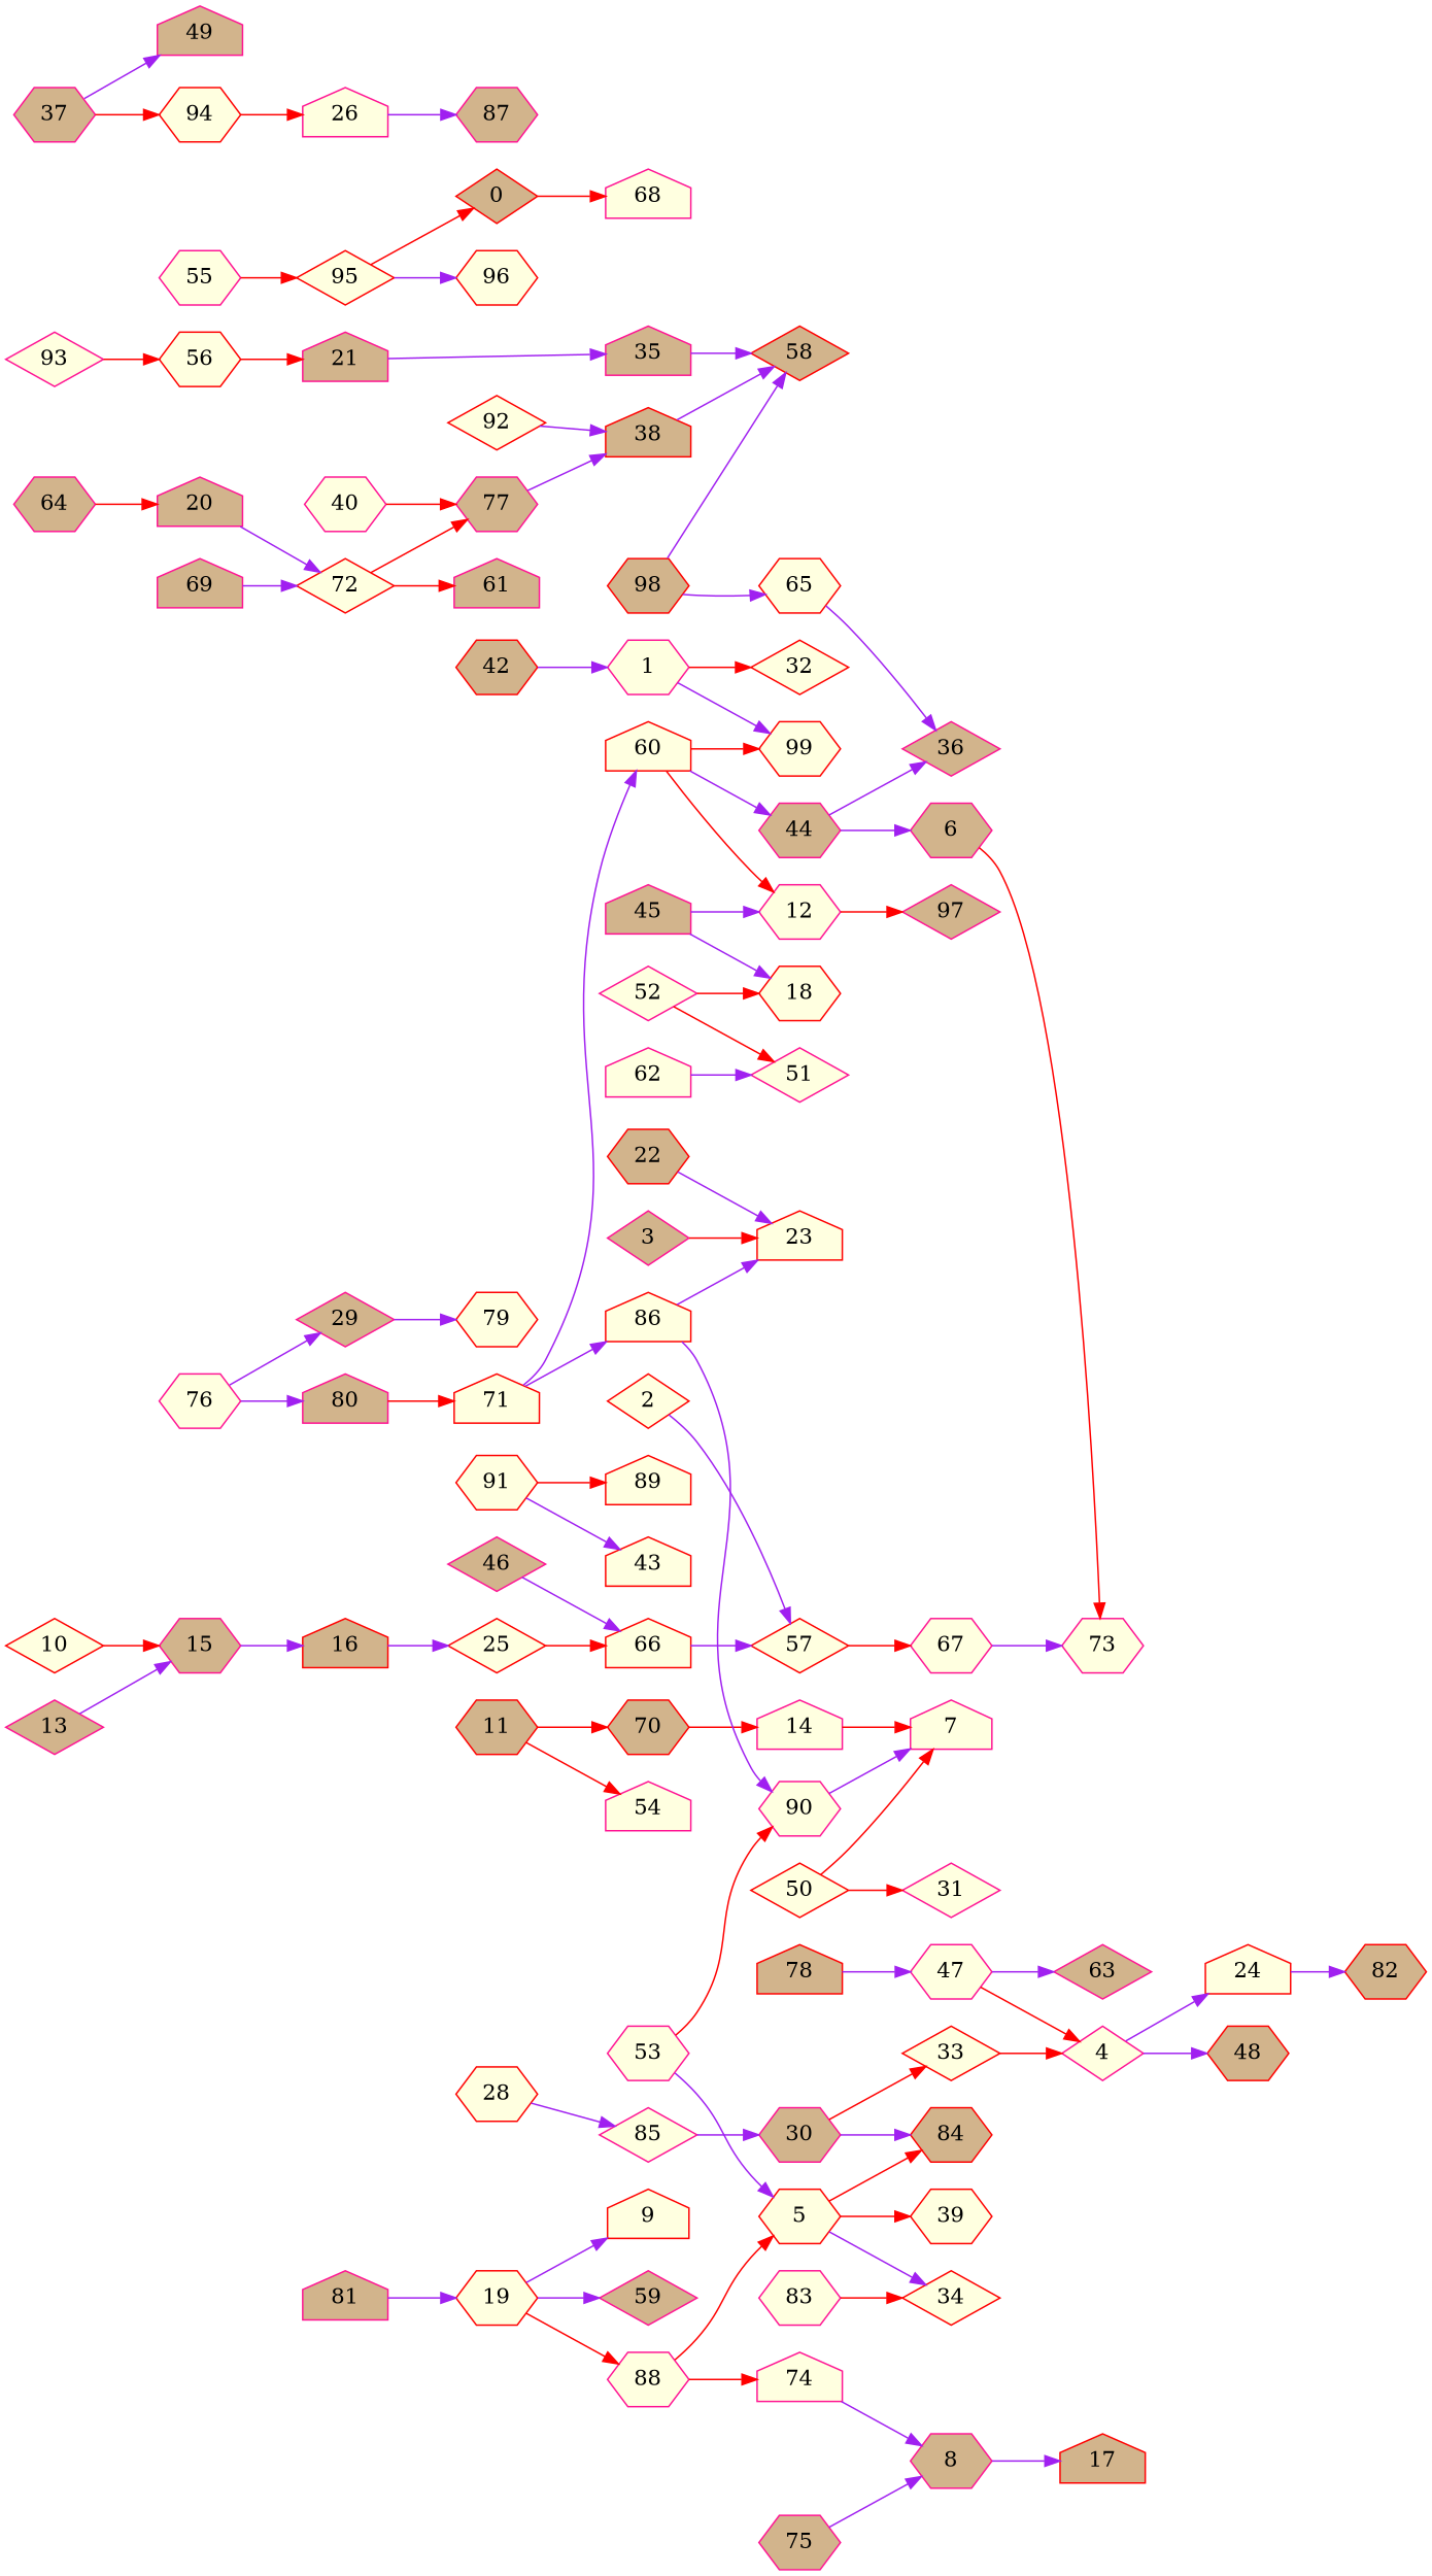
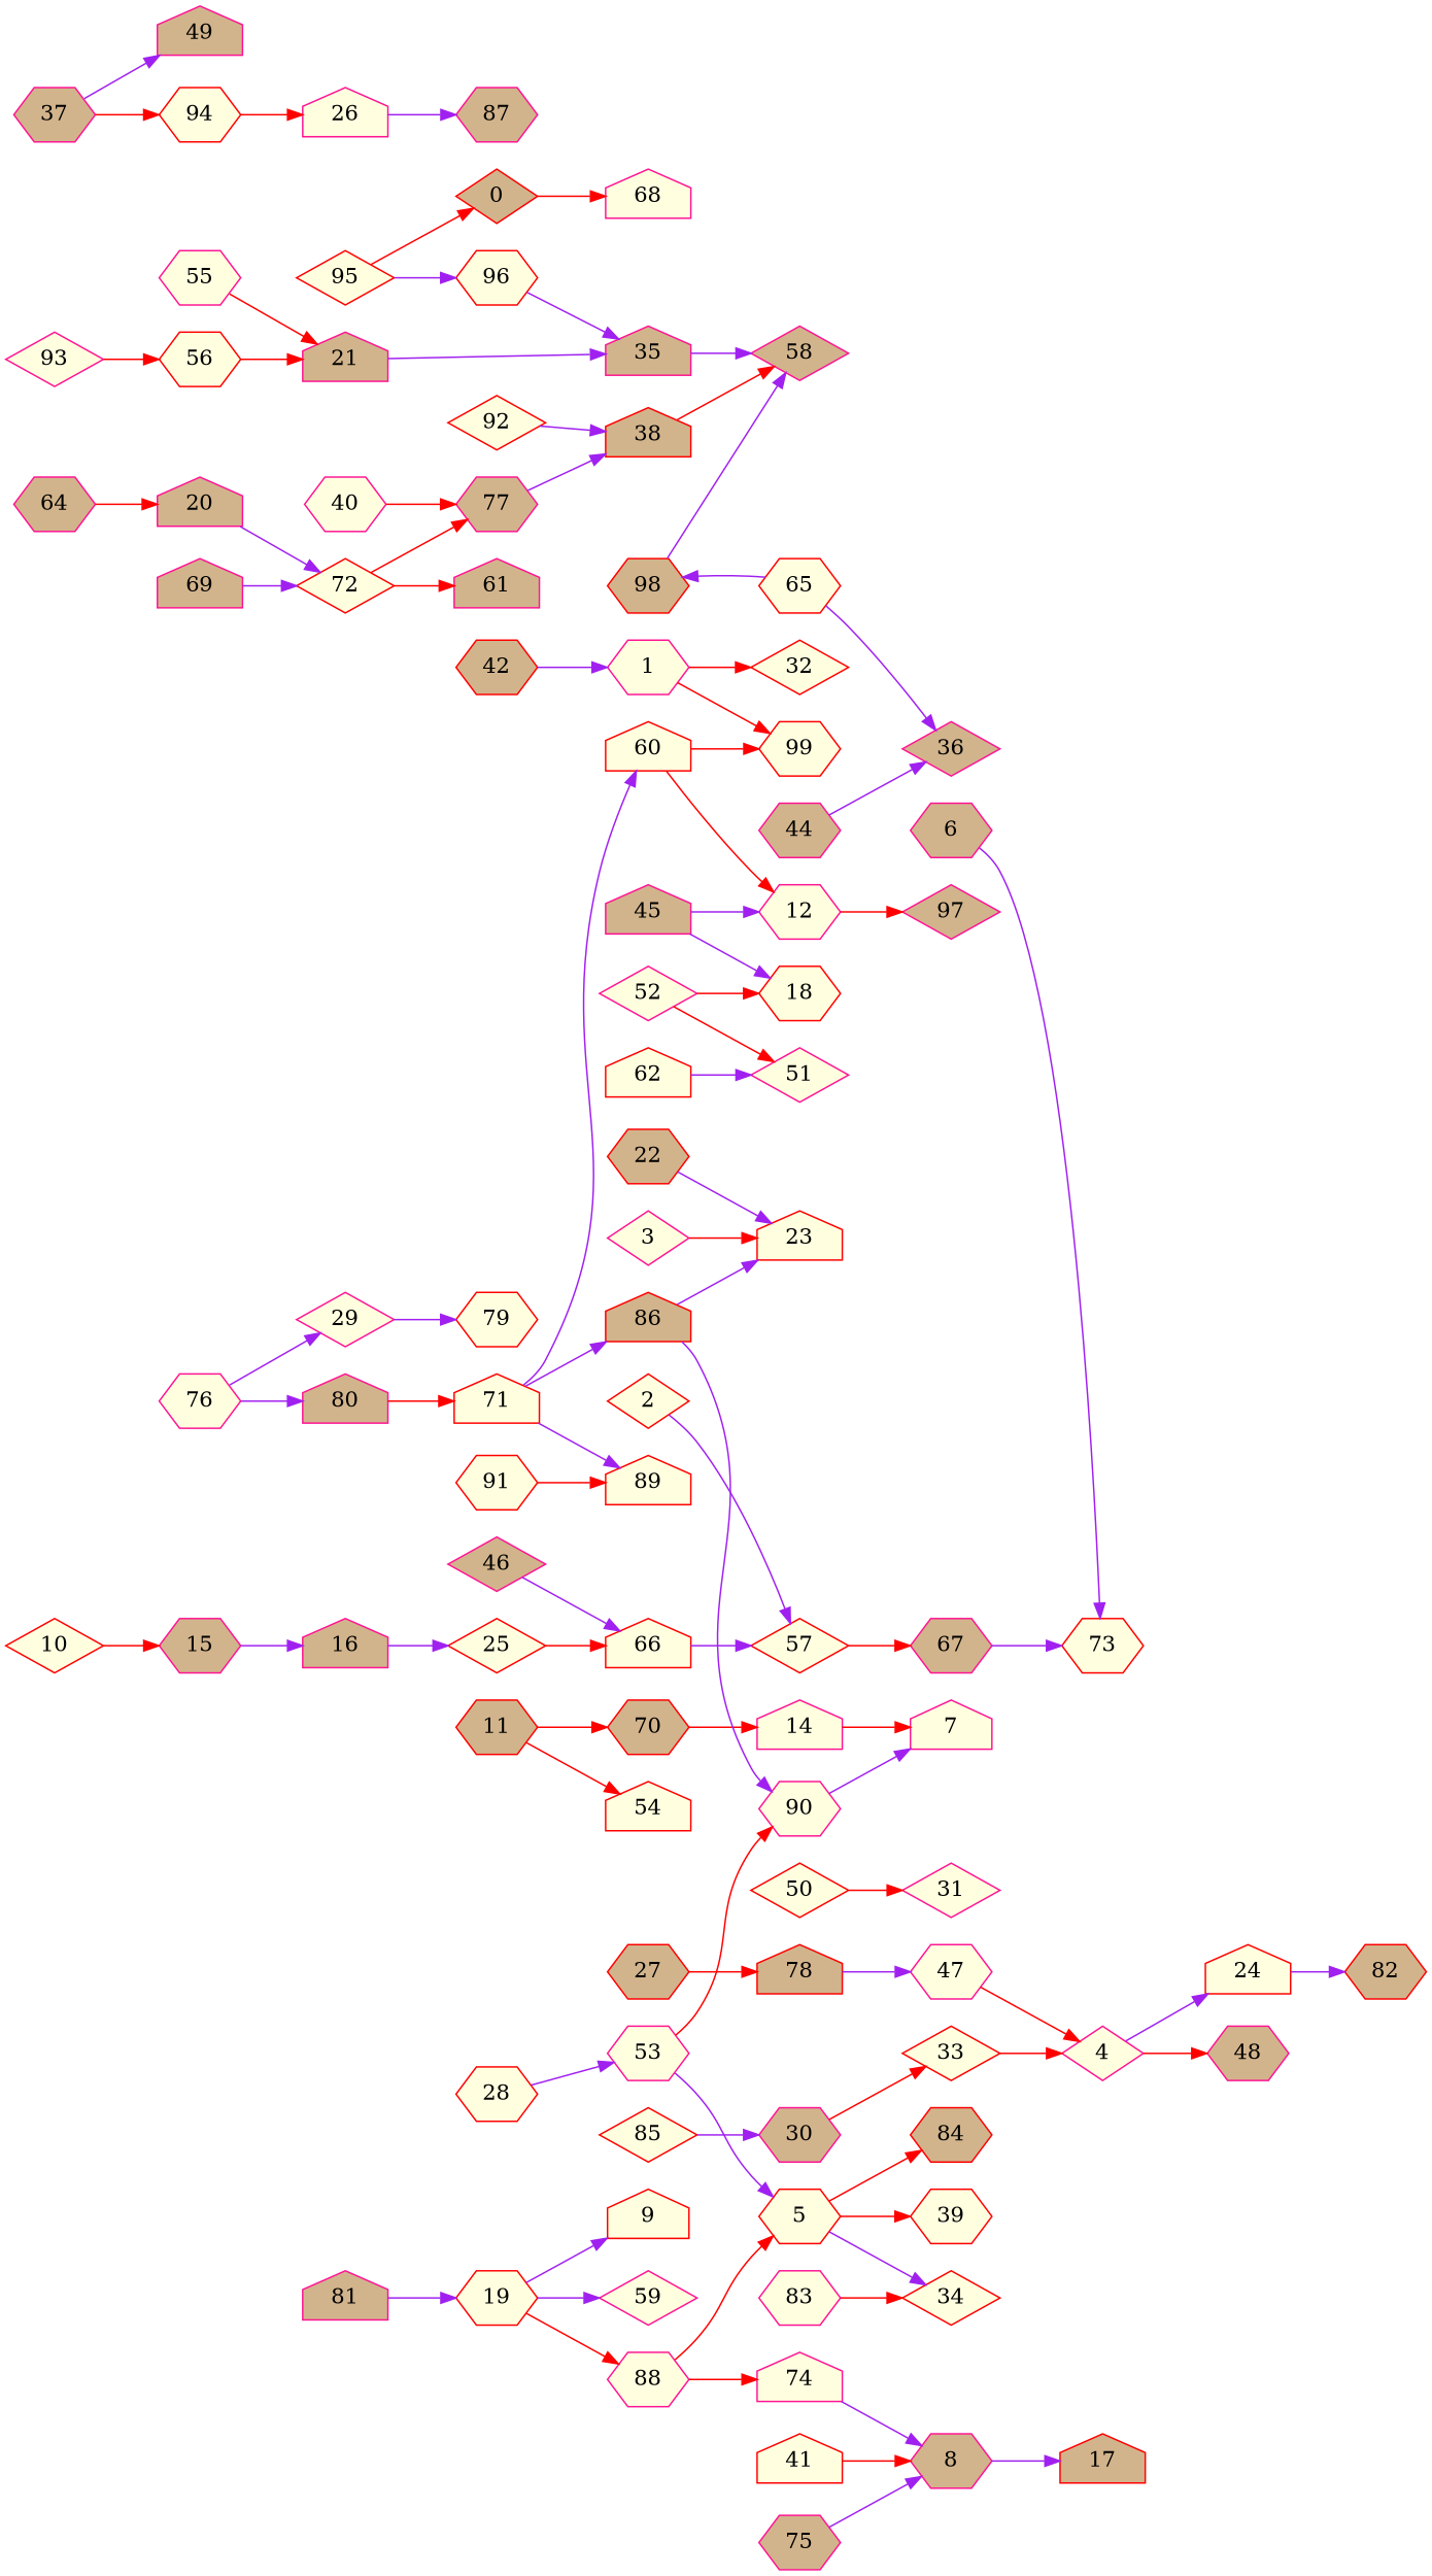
  digraph {
    rankdir=LR
    node [color=deeppink fillcolor=lightyellow shape=hexagon style=filled]
    edge [color=purple weight=2]
    0 [color=red fillcolor=tan shape=diamond]
    68 [shape=house]
    32 [color=red shape=diamond]
    1
    99 [color=red]
    2 [color=red shape=diamond]
    57 [color=red shape=diamond]
-   67
-   3 [fillcolor=tan shape=diamond]
+   67 [fillcolor=tan]
+   3 [shape=diamond]
    23 [color=red shape=house]
    4 [shape=diamond]
    24 [color=red shape=house]
-   48 [color=red fillcolor=tan]
+   48 [fillcolor=tan]
    82 [color=red fillcolor=tan]
    5 [color=red]
    34 [color=red shape=diamond]
    39 [color=red]
    84 [color=red fillcolor=tan]
    6 [fillcolor=tan]
-   73
+   73 [color=red]
    8 [fillcolor=tan]
    17 [color=red fillcolor=tan shape=house]
    10 [color=red shape=diamond]
    15 [fillcolor=tan]
-   16 [color=red fillcolor=tan shape=house]
+   16 [fillcolor=tan shape=house]
    11 [color=red fillcolor=tan]
-   54 [shape=house]
+   54 [color=red shape=house]
    70 [color=red fillcolor=tan]
    14 [shape=house]
    97 [fillcolor=tan shape=diamond]
    12
-   13 [fillcolor=tan shape=diamond]
    7 [shape=house]
    25 [color=red shape=diamond]
    66 [color=red shape=house]
    19 [color=red]
    9 [color=red shape=house]
-   59 [fillcolor=tan shape=diamond]
+   59 [shape=diamond]
    88
    74 [shape=house]
    20 [fillcolor=tan shape=house]
    72 [color=red shape=diamond]
    64 [fillcolor=tan]
    77 [fillcolor=tan]
    61 [fillcolor=tan shape=house]
    21 [fillcolor=tan shape=house]
    35 [fillcolor=tan shape=house]
-   58 [color=red fillcolor=tan shape=diamond]
+   58 [fillcolor=tan shape=diamond]
    22 [color=red fillcolor=tan]
    26 [shape=house]
    87 [fillcolor=tan]
+   27 [color=red fillcolor=tan]
    78 [color=red fillcolor=tan shape=house]
    47
    28 [color=red]
-   85 [shape=diamond]
+   85 [color=red shape=diamond]
    30 [fillcolor=tan]
-   29 [fillcolor=tan shape=diamond]
+   29 [shape=diamond]
    79 [color=red]
    33 [color=red shape=diamond]
    37 [fillcolor=tan]
    49 [fillcolor=tan shape=house]
    94 [color=red]
    38 [color=red fillcolor=tan shape=house]
    40
+   41 [color=red shape=house]
    42 [color=red fillcolor=tan]
    44 [fillcolor=tan]
    36 [fillcolor=tan shape=diamond]
    45 [fillcolor=tan shape=house]
    18 [color=red]
    46 [fillcolor=tan shape=diamond]
-   63 [fillcolor=tan shape=diamond]
    50 [color=red shape=diamond]
    31 [shape=diamond]
    52 [shape=diamond]
    51 [shape=diamond]
    53
    90
    55
    56 [color=red]
    60 [color=red shape=house]
-   62 [shape=house]
+   62 [color=red shape=house]
    65 [color=red]
    98 [color=red fillcolor=tan]
    69 [fillcolor=tan shape=house]
    71 [color=red shape=house]
-   86 [color=red shape=house]
+   86 [color=red fillcolor=tan shape=house]
    89 [color=red shape=house]
    75 [fillcolor=tan]
    76
    80 [fillcolor=tan shape=house]
    81 [fillcolor=tan shape=house]
    83
    91 [color=red]
-   43 [color=red shape=house]
    92 [color=red shape=diamond]
    93 [shape=diamond]
    95 [color=red shape=diamond]
    96 [color=red]
    0 -> 68 [color=red weight=7]
    1 -> 32 [color=red weight=9]
-   1 -> 99 [weight=7]
+   1 -> 99 [color=red weight=7]
    2 -> 57 [weight=1]
    57 -> 67 [color=red weight=6]
    67 -> 73 [weight=3]
    3 -> 23 [color=red weight=9]
    4 -> 24 [weight=6]
-   4 -> 48 [weight=17]
+   4 -> 48 [color=red weight=17]
    24 -> 82 [weight=3]
    5 -> 34
    5 -> 39 [color=red weight=1]
    5 -> 84 [color=red weight=1]
-   6 -> 73 [color=red weight=1]
+   6 -> 73 [weight=1]
    8 -> 17 [weight=7]
    10 -> 15 [color=red weight=22]
    15 -> 16 [weight=5]
    16 -> 25 [weight=13]
    11 -> 54 [color=red weight=8]
    11 -> 70 [color=red weight=12]
    70 -> 14 [color=red weight=5]
    14 -> 7 [color=red weight=5]
    12 -> 97 [color=red weight=5]
-   13 -> 15 [weight=9]
    25 -> 66 [color=red weight=13]
    66 -> 57 [weight=3]
    19 -> 9 [weight=12]
    19 -> 59 [weight=12]
    19 -> 88 [color=red weight=5]
    88 -> 5 [color=red weight=5]
    88 -> 74 [color=red weight=4]
    74 -> 8 [weight=5]
    20 -> 72 [weight=4]
    72 -> 77 [color=red weight=5]
    72 -> 61 [color=red weight=7]
    64 -> 20 [color=red weight=8]
    77 -> 38
    21 -> 35
    35 -> 58 [weight=5]
    22 -> 23 [weight=3]
    26 -> 87 [weight=4]
+   27 -> 78 [color=red weight=3]
    78 -> 47 [weight=11]
    47 -> 4 [color=red weight=3]
-   47 -> 63 [weight=8]
-   28 -> 85 [weight=12]
+   28 -> 53 [weight=12]
    85 -> 30 [weight=4]
-   30 -> 84 [weight=7]
    30 -> 33 [color=red]
    29 -> 79 [weight=3]
    33 -> 4 [color=red weight=5]
    37 -> 49 [weight=1]
    37 -> 94 [color=red weight=6]
    94 -> 26 [color=red weight=10]
-   38 -> 58 [weight=1]
+   38 -> 58 [color=red weight=1]
    40 -> 77 [color=red weight=8]
+   41 -> 8 [color=red weight=12]
    42 -> 1 [weight=13]
-   44 -> 6 [weight=4]
    44 -> 36 [weight=3]
    45 -> 12 [weight=5]
    45 -> 18 [weight=5]
    46 -> 66 [weight=7]
-   50 -> 7 [color=red weight=1]
    50 -> 31 [color=red weight=1]
    52 -> 18 [color=red weight=4]
    52 -> 51 [color=red weight=6]
    53 -> 5 [weight=3]
    53 -> 90 [color=red]
    90 -> 7
-   55 -> 95 [color=red weight=9]
+   55 -> 21 [color=red weight=9]
    56 -> 21 [color=red weight=5]
    60 -> 99 [color=red weight=8]
    60 -> 12 [color=red weight=3]
-   60 -> 44
    62 -> 51 [weight=7]
    65 -> 36
-   98 -> 65
+   65 -> 98
    98 -> 58 [weight=1]
    69 -> 72 [weight=13]
    71 -> 60
    71 -> 86 [weight=4]
+   71 -> 89 [weight=11]
    86 -> 23
    86 -> 90 [weight=3]
    75 -> 8 [weight=6]
    76 -> 29 [weight=1]
    76 -> 80 [weight=4]
    80 -> 71 [color=red weight=4]
    81 -> 19 [weight=20]
    83 -> 34 [color=red weight=6]
    91 -> 89 [color=red weight=4]
-   91 -> 43 [weight=1]
    92 -> 38
    93 -> 56 [color=red weight=13]
    95 -> 0 [color=red weight=3]
    95 -> 96 [weight=10]
+   96 -> 35
  }
